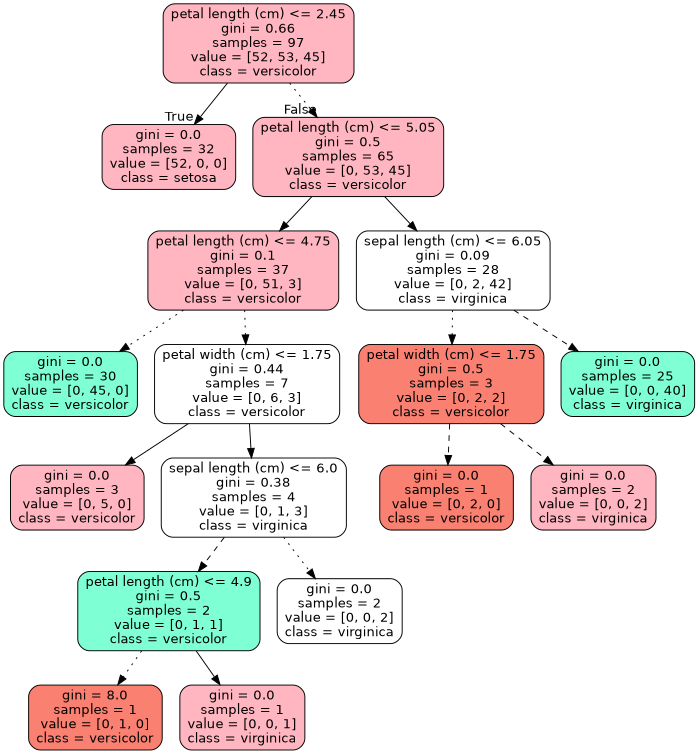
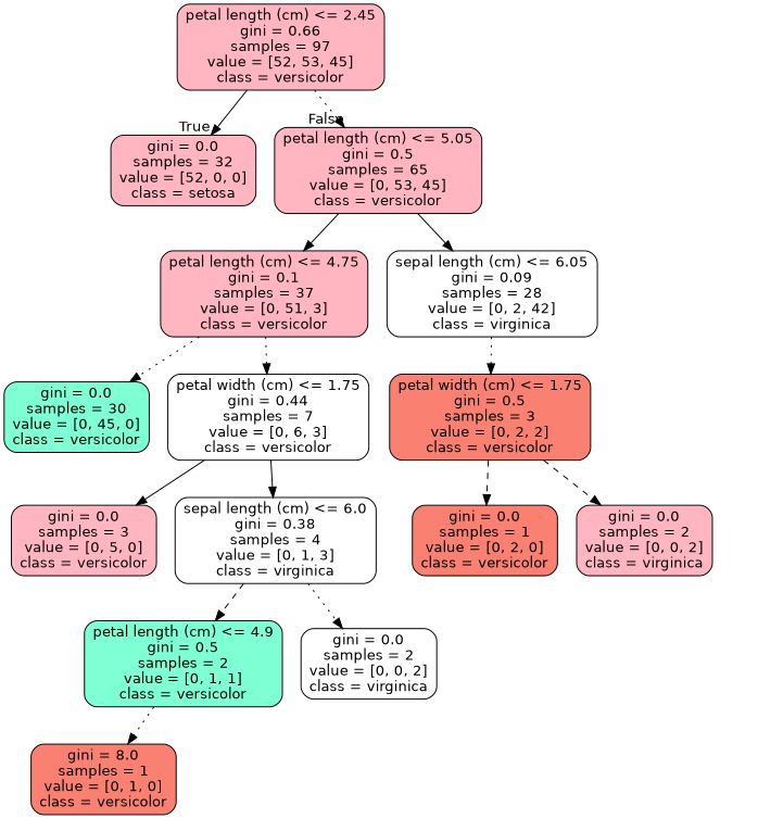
  digraph {
    node [color=black fillcolor=lightpink fontname=helvetica shape=box style="filled, rounded"]
    edge [fontname=helvetica style=solid]
    n1 [label="petal length (cm) <= 2.45\ngini = 0.66\nsamples = 97\nvalue = [52, 53, 45]\nclass = versicolor"]
    n2 [label="gini = 0.0\nsamples = 32\nvalue = [52, 0, 0]\nclass = setosa"]
    n3 [label="petal length (cm) <= 5.05\ngini = 0.5\nsamples = 65\nvalue = [0, 53, 45]\nclass = versicolor"]
    n4 [label="petal length (cm) <= 4.75\ngini = 0.1\nsamples = 37\nvalue = [0, 51, 3]\nclass = versicolor"]
    n5 [fillcolor=white label="sepal length (cm) <= 6.05\ngini = 0.09\nsamples = 28\nvalue = [0, 2, 42]\nclass = virginica"]
    n6 [fillcolor=aquamarine label="gini = 0.0\nsamples = 30\nvalue = [0, 45, 0]\nclass = versicolor"]
    n7 [fillcolor=white label="petal width (cm) <= 1.75\ngini = 0.44\nsamples = 7\nvalue = [0, 6, 3]\nclass = versicolor"]
    n8 [fillcolor=salmon label="petal width (cm) <= 1.75\ngini = 0.5\nsamples = 3\nvalue = [0, 2, 2]\nclass = versicolor"]
-   n9 [fillcolor=aquamarine label="gini = 0.0\nsamples = 25\nvalue = [0, 0, 40]\nclass = virginica"]
    n10 [label="gini = 0.0\nsamples = 3\nvalue = [0, 5, 0]\nclass = versicolor"]
    n11 [fillcolor=white label="sepal length (cm) <= 6.0\ngini = 0.38\nsamples = 4\nvalue = [0, 1, 3]\nclass = virginica"]
    n12 [fillcolor=aquamarine label="petal length (cm) <= 4.9\ngini = 0.5\nsamples = 2\nvalue = [0, 1, 1]\nclass = versicolor"]
    n13 [fillcolor=white label="gini = 0.0\nsamples = 2\nvalue = [0, 0, 2]\nclass = virginica"]
    n14 [fillcolor=salmon label="gini = 8.0\nsamples = 1\nvalue = [0, 1, 0]\nclass = versicolor"]
-   n15 [label="gini = 0.0\nsamples = 1\nvalue = [0, 0, 1]\nclass = virginica"]
    n16 [fillcolor=salmon label="gini = 0.0\nsamples = 1\nvalue = [0, 2, 0]\nclass = versicolor"]
    n17 [label="gini = 0.0\nsamples = 2\nvalue = [0, 0, 2]\nclass = virginica"]
    n1 -> n2 [headlabel=True labelangle=45 labeldistance=2.5]
    n1 -> n3 [headlabel=False labelangle=-45 labeldistance=2.5 style=dotted]
    n3 -> n4
    n3 -> n5
    n4 -> n6 [style=dotted]
    n4 -> n7 [style=dotted]
    n5 -> n8 [style=dotted]
-   n5 -> n9 [style=dashed]
    n7 -> n10
    n7 -> n11
    n8 -> n16 [style=dashed]
    n8 -> n17 [style=dashed]
    n11 -> n12 [style=dashed]
    n11 -> n13 [style=dotted]
    n12 -> n14 [style=dotted]
-   n12 -> n15
  }
